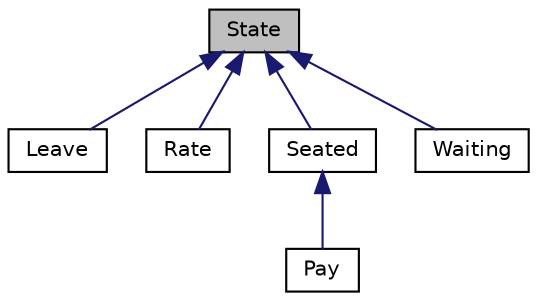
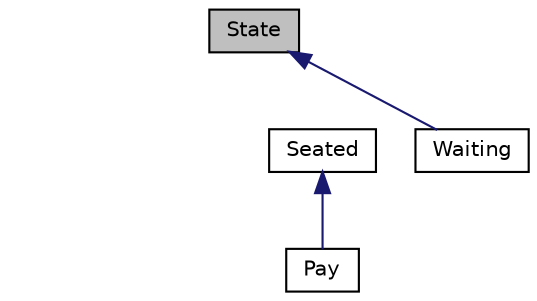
  digraph {
    node [color=black fillcolor=white fontname=Helvetica fontsize=10 shape=record style=filled]
    edge [color=midnightblue dir=back fontname=Helvetica fontsize=10 labelfontname=Helvetica labelfontsize=10 style=solid]
    n1 [fillcolor=grey75 fontcolor=black height=0.2 label=State width=0.4]
-   n2 [height=0.2 label=Leave width=0.4]
-   n3 [height=0.2 label=Rate width=0.4]
    n4 [height=0.2 label=Seated width=0.4]
    n5 [height=0.2 label=Waiting width=0.4]
    n6 [height=0.2 label=Pay width=0.4]
-   n1 -> n2
-   n1 -> n3
-   n1 -> n4
    n1 -> n5
    n4 -> n6
  }
